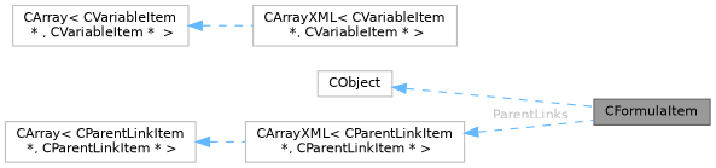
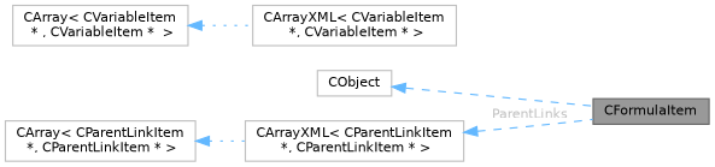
  digraph {
    rankdir=LR
    node [color=grey75 fillcolor=white fontname=Helvetica fontsize=10 shape=box style=filled]
    edge [color=steelblue1 dir=back fontname=Helvetica fontsize=10 labelfontname=Helvetica labelfontsize=10 style=dashed]
    n1 [color=gray40 fillcolor=grey60 fontcolor=black height=0.2 label=CFormulaItem width=0.4]
    n2 [height=0.2 label=CObject width=0.4]
    n3 [height=0.2 label="CArrayXML\< CVariableItem\l *, CVariableItem * \>" width=0.4]
    n4 [height=0.2 label="CArray\< CVariableItem\l * , CVariableItem *  \>" width=0.4]
    n5 [height=0.2 label="CArrayXML\< CParentLinkItem\l *, CParentLinkItem * \>" width=0.4]
    n6 [height=0.2 label="CArray\< CParentLinkItem\l *, CParentLinkItem * \>" width=0.4]
    n2 -> n1
-   n4 -> n3
+   n4 -> n3 [style=dotted]
    n5 -> n1 [fontcolor=grey label=" ParentLinks"]
-   n6 -> n5
+   n6 -> n5 [style=dotted]
  }
